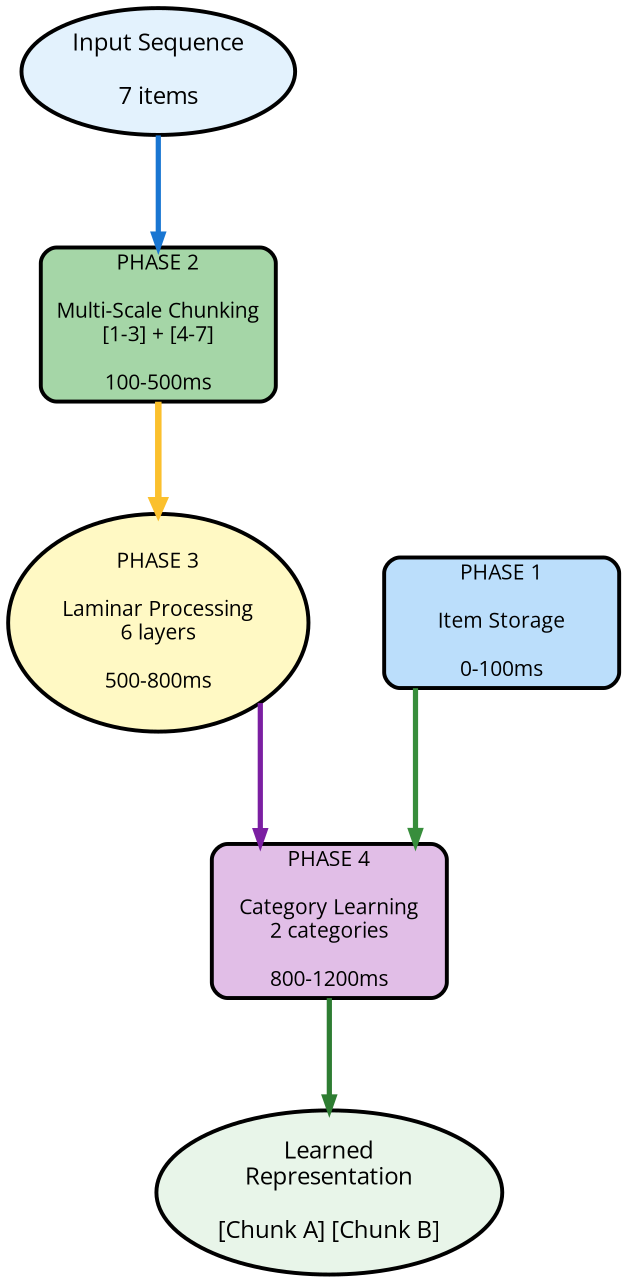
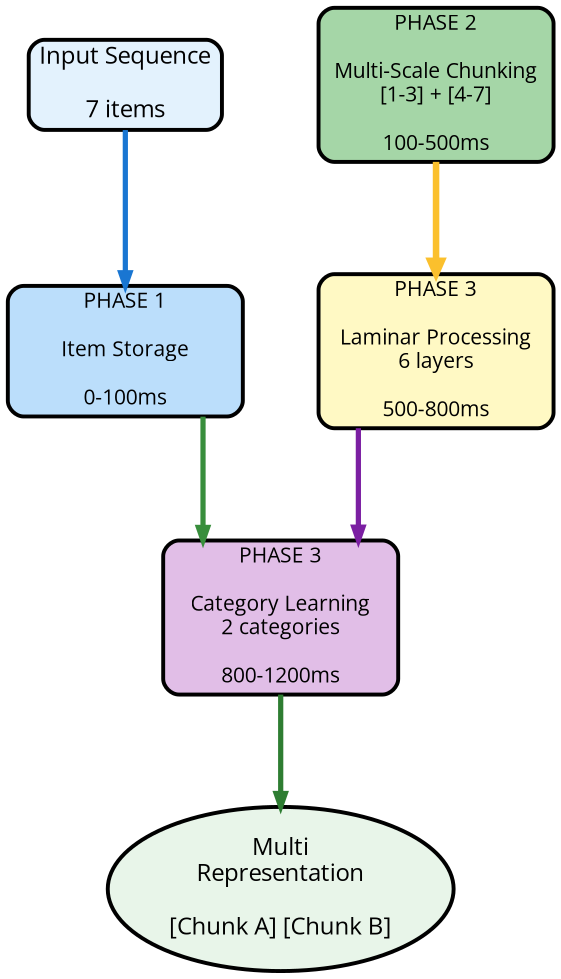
  digraph {
    fontname="Open Sans"
    nodesep=0.8
    rankdir=TB
    ranksep=1.2
    splines=ortho
    node [fontname="Open Sans" fontsize=16 penwidth=3 shape=box style="rounded,filled"]
    edge [fontname="Open Sans" fontsize=14 penwidth=4]
-   n1 [fillcolor="#E3F2FD" fontsize=18 label="Input Sequence\n\n7 items" shape=ellipse]
+   n1 [fillcolor="#E3F2FD" fontsize=18 label="Input Sequence\n\n7 items"]
    n2 [fillcolor="#BBDEFB" label="PHASE 1\n\nItem Storage\n\n0-100ms" width=2.5]
-   n3 [fillcolor="#E1BEE7" label="PHASE 4\n\nCategory Learning\n2 categories\n\n800-1200ms" width=2.5]
+   n3 [fillcolor="#E1BEE7" label="PHASE 3\n\nCategory Learning\n2 categories\n\n800-1200ms" width=2.5]
    n4 [fillcolor="#A5D6A7" label="PHASE 2\n\nMulti-Scale Chunking\n[1-3] + [4-7]\n\n100-500ms" style="rounded,filled,bold" width=2.5]
-   n5 [fillcolor="#FFF9C4" label="PHASE 3\n\nLaminar Processing\n6 layers\n\n500-800ms" shape=ellipse width=2.5]
-   n6 [fillcolor="#E8F5E9" fontsize=18 label="Learned\nRepresentation\n\n[Chunk A] [Chunk B]" shape=ellipse]
-   n1 -> n4 [color="#1976D2"]
+   n5 [fillcolor="#FFF9C4" label="PHASE 3\n\nLaminar Processing\n6 layers\n\n500-800ms" width=2.5]
+   n6 [fillcolor="#E8F5E9" fontsize=18 label="Multi\nRepresentation\n\n[Chunk A] [Chunk B]" shape=ellipse]
+   n1 -> n2 [color="#1976D2"]
    n2 -> n3 [color="#388E3C"]
    n3 -> n6 [color="#2E7D32"]
    n4 -> n5 [color="#FBC02D" penwidth=5]
    n5 -> n3 [color="#7B1FA2"]
  }
